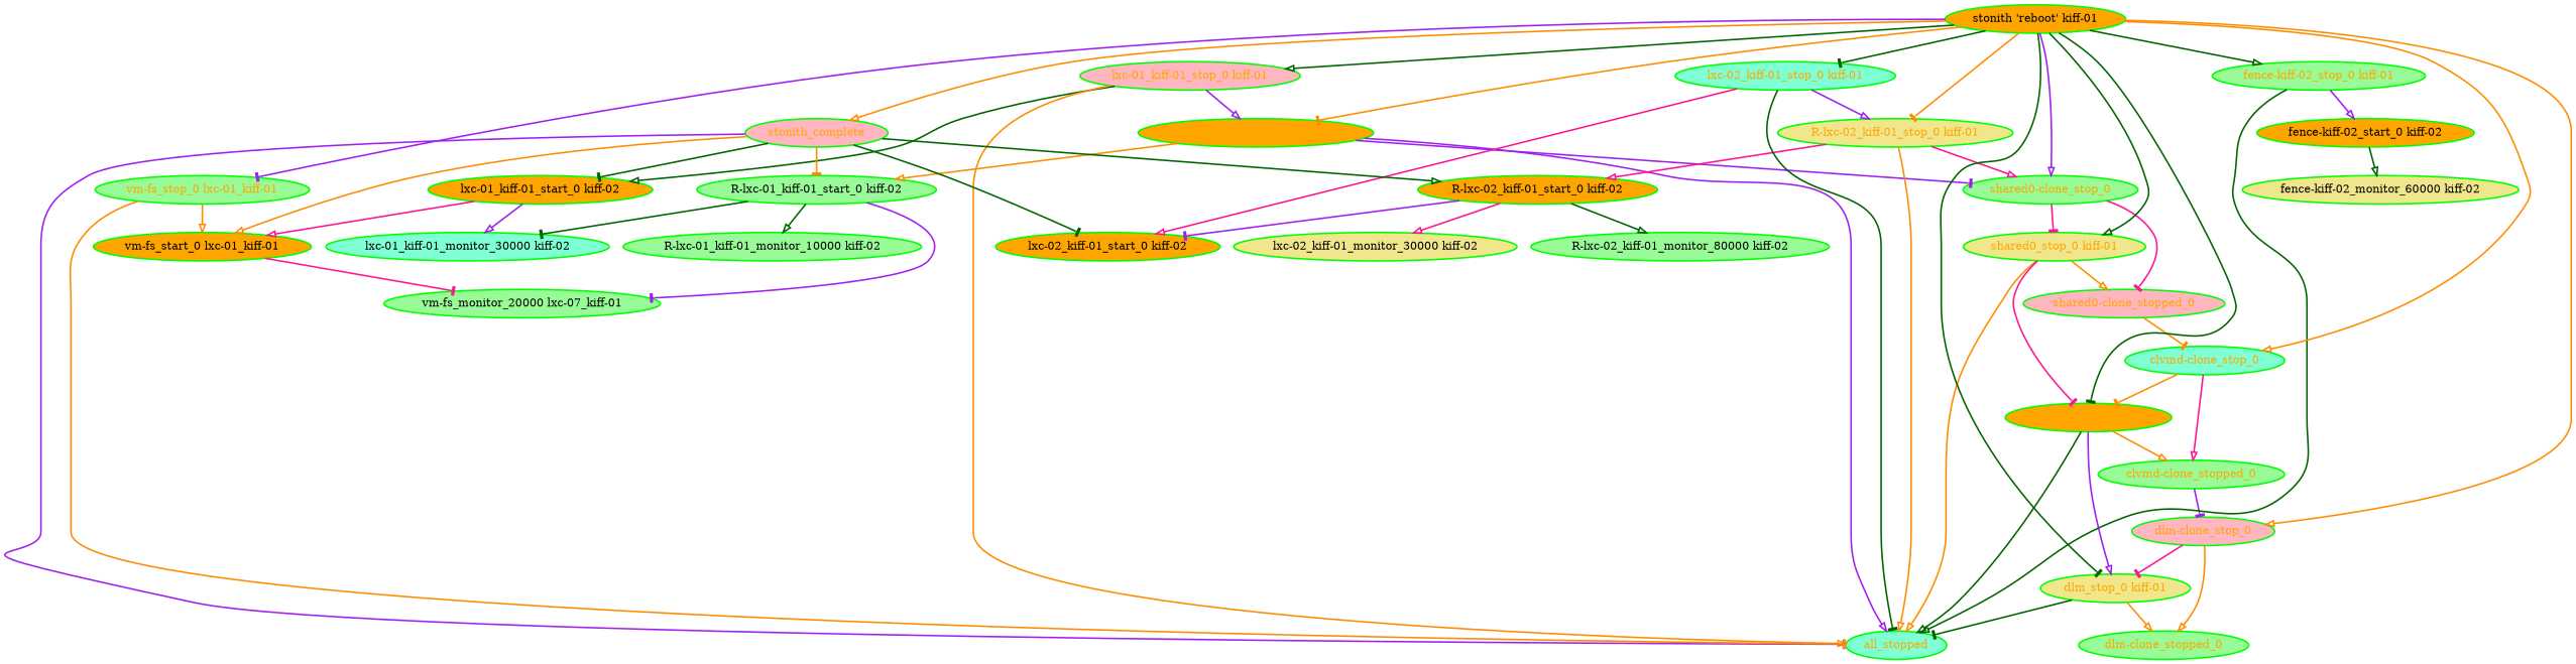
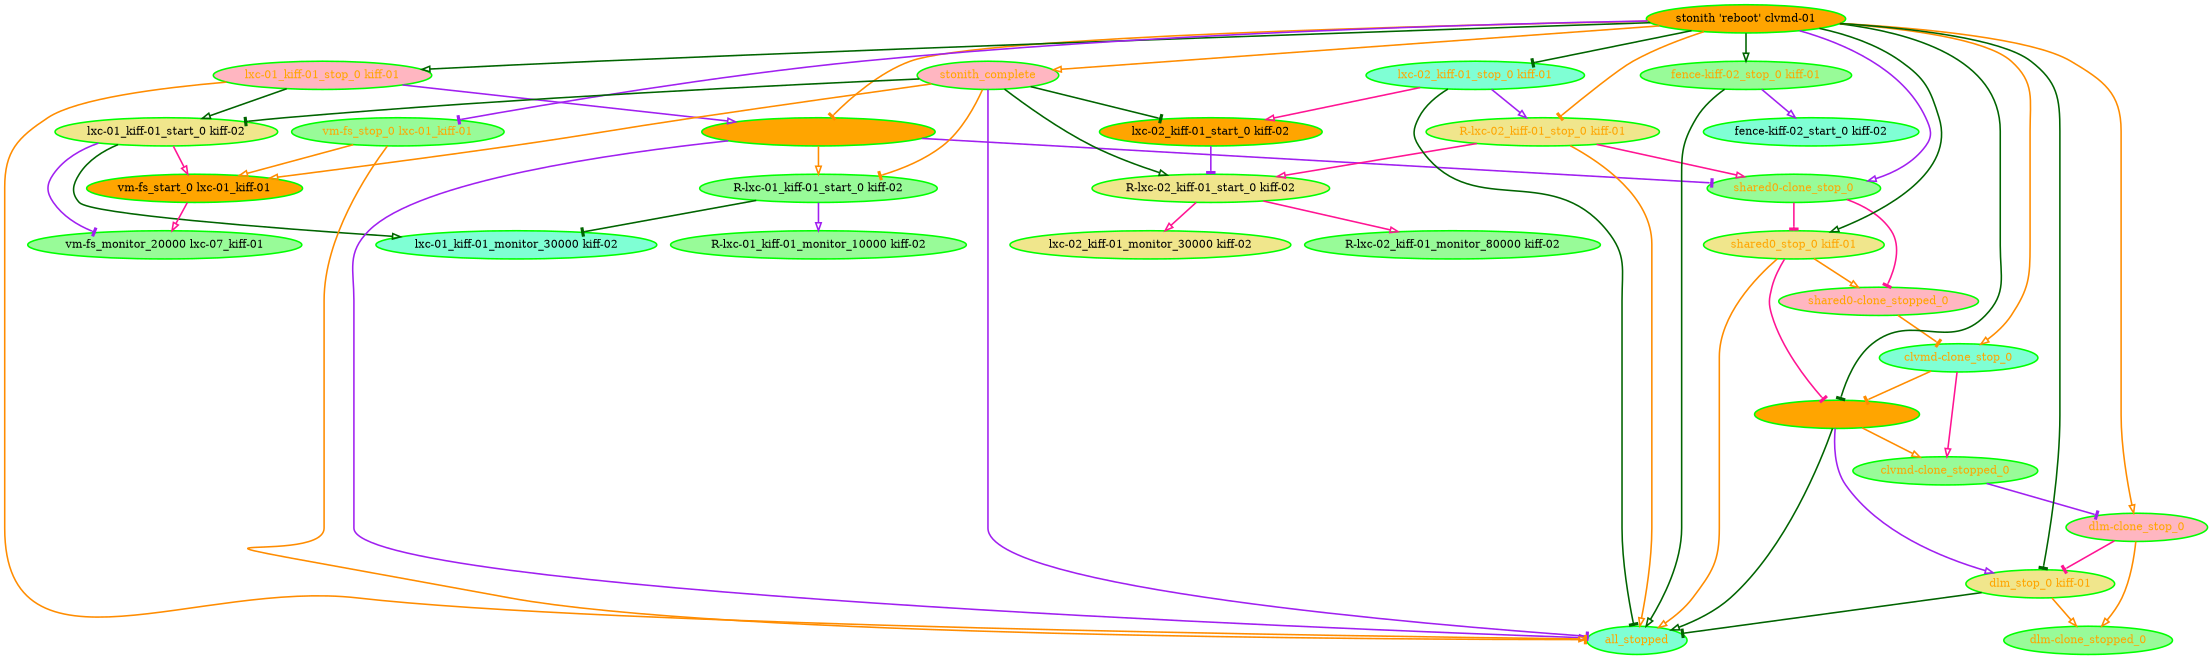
  digraph {
    node [color=green fillcolor=palegreen fontcolor=orange style="bold,filled"]
    edge [arrowhead=onormal color=darkorange style=bold]
    "R-lxc-01_kiff-01_monitor_10000 kiff-02" [fontcolor=black]
    "R-lxc-01_kiff-01_start_0 kiff-02" [fontcolor=black]
    "lxc-01_kiff-01_monitor_30000 kiff-02" [fillcolor=aquamarine fontcolor=black]
-   "lxc-01_kiff-01_start_0 kiff-02" [fillcolor=orange fontcolor=black]
+   "lxc-01_kiff-01_start_0 kiff-02" [fillcolor=khaki fontcolor=black]
    n5 [fontcolor=black label="vm-fs_monitor_20000 lxc-07_kiff-01"]
    "vm-fs_start_0 lxc-01_kiff-01" [fillcolor=orange fontcolor=black]
    "R-lxc-01_kiff-01_stop_0 kiff-01" [fillcolor=orange]
    all_stopped [fillcolor=aquamarine]
    "shared0-clone_stop_0"
    "shared0-clone_stopped_0" [fillcolor=lightpink]
    "shared0_stop_0 kiff-01" [fillcolor=khaki]
    "clvmd-clone_stop_0" [fillcolor=aquamarine]
    "clvmd_stop_0 kiff-01" [fillcolor=orange]
    n14 [fontcolor=black label="R-lxc-02_kiff-01_monitor_80000 kiff-02"]
-   "R-lxc-02_kiff-01_start_0 kiff-02" [fillcolor=orange fontcolor=black]
+   "R-lxc-02_kiff-01_start_0 kiff-02" [fillcolor=khaki fontcolor=black]
    "lxc-02_kiff-01_start_0 kiff-02" [fillcolor=orange fontcolor=black]
    "lxc-02_kiff-01_monitor_30000 kiff-02" [fillcolor=khaki fontcolor=black]
    "R-lxc-02_kiff-01_stop_0 kiff-01" [fillcolor=khaki]
    "clvmd-clone_stopped_0"
    "dlm-clone_stop_0" [fillcolor=lightpink]
    "dlm_stop_0 kiff-01" [fillcolor=khaki]
    "dlm-clone_stopped_0"
-   "fence-kiff-02_monitor_60000 kiff-02" [fillcolor=khaki fontcolor=black]
-   "fence-kiff-02_start_0 kiff-02" [fillcolor=orange fontcolor=black]
+   "fence-kiff-02_start_0 kiff-02" [fillcolor=aquamarine fontcolor=black]
    "fence-kiff-02_stop_0 kiff-01"
    "lxc-01_kiff-01_stop_0 kiff-01" [fillcolor=lightpink]
    "lxc-02_kiff-01_stop_0 kiff-01" [fillcolor=aquamarine]
-   "stonith 'reboot' kiff-01" [fillcolor=orange fontcolor=black]
+   "stonith 'reboot' kiff-01" [fillcolor=orange fontcolor=black label="stonith 'reboot' clvmd-01"]
    stonith_complete [fillcolor=lightpink]
    "vm-fs_stop_0 lxc-01_kiff-01"
-   "R-lxc-01_kiff-01_start_0 kiff-02" -> "R-lxc-01_kiff-01_monitor_10000 kiff-02" [color=darkgreen]
+   "R-lxc-01_kiff-01_start_0 kiff-02" -> "R-lxc-01_kiff-01_monitor_10000 kiff-02" [color=purple]
    "R-lxc-01_kiff-01_start_0 kiff-02" -> "lxc-01_kiff-01_monitor_30000 kiff-02" [arrowhead=tee color=darkgreen]
-   "lxc-01_kiff-01_start_0 kiff-02" -> "lxc-01_kiff-01_monitor_30000 kiff-02" [color=purple]
-   "R-lxc-01_kiff-01_start_0 kiff-02" -> n5 [arrowhead=tee color=purple]
+   "lxc-01_kiff-01_start_0 kiff-02" -> "lxc-01_kiff-01_monitor_30000 kiff-02" [color=darkgreen]
+   "lxc-01_kiff-01_start_0 kiff-02" -> n5 [arrowhead=tee color=purple]
    "lxc-01_kiff-01_start_0 kiff-02" -> "vm-fs_start_0 lxc-01_kiff-01" [color=deeppink]
-   "vm-fs_start_0 lxc-01_kiff-01" -> n5 [arrowhead=tee color=deeppink]
+   "vm-fs_start_0 lxc-01_kiff-01" -> n5 [color=deeppink]
    "R-lxc-01_kiff-01_stop_0 kiff-01" -> "R-lxc-01_kiff-01_start_0 kiff-02"
    "R-lxc-01_kiff-01_stop_0 kiff-01" -> all_stopped [color=purple]
    "R-lxc-01_kiff-01_stop_0 kiff-01" -> "shared0-clone_stop_0" [arrowhead=tee color=purple]
    "shared0-clone_stop_0" -> "shared0-clone_stopped_0" [arrowhead=tee color=deeppink]
    "shared0-clone_stop_0" -> "shared0_stop_0 kiff-01" [arrowhead=tee color=deeppink]
    "shared0-clone_stopped_0" -> "clvmd-clone_stop_0" [arrowhead=tee]
    "shared0_stop_0 kiff-01" -> all_stopped
    "shared0_stop_0 kiff-01" -> "shared0-clone_stopped_0"
    "shared0_stop_0 kiff-01" -> "clvmd_stop_0 kiff-01" [arrowhead=tee color=deeppink]
    "clvmd-clone_stop_0" -> "clvmd_stop_0 kiff-01" [arrowhead=tee]
    "clvmd-clone_stop_0" -> "clvmd-clone_stopped_0" [color=deeppink]
    "clvmd_stop_0 kiff-01" -> all_stopped [color=darkgreen]
    "clvmd_stop_0 kiff-01" -> "clvmd-clone_stopped_0"
    "clvmd_stop_0 kiff-01" -> "dlm_stop_0 kiff-01" [color=purple]
-   "R-lxc-02_kiff-01_start_0 kiff-02" -> n14 [color=darkgreen]
-   "R-lxc-02_kiff-01_start_0 kiff-02" -> "lxc-02_kiff-01_start_0 kiff-02" [arrowhead=tee color=purple]
+   "R-lxc-02_kiff-01_start_0 kiff-02" -> n14 [color=deeppink]
+   "lxc-02_kiff-01_start_0 kiff-02" -> "R-lxc-02_kiff-01_start_0 kiff-02" [arrowhead=tee color=purple]
    "R-lxc-02_kiff-01_start_0 kiff-02" -> "lxc-02_kiff-01_monitor_30000 kiff-02" [color=deeppink]
    "R-lxc-02_kiff-01_stop_0 kiff-01" -> all_stopped
    "R-lxc-02_kiff-01_stop_0 kiff-01" -> "shared0-clone_stop_0" [color=deeppink]
    "R-lxc-02_kiff-01_stop_0 kiff-01" -> "R-lxc-02_kiff-01_start_0 kiff-02" [color=deeppink]
    "clvmd-clone_stopped_0" -> "dlm-clone_stop_0" [arrowhead=tee color=purple]
    "dlm-clone_stop_0" -> "dlm_stop_0 kiff-01" [arrowhead=tee color=deeppink]
    "dlm-clone_stop_0" -> "dlm-clone_stopped_0"
    "dlm_stop_0 kiff-01" -> all_stopped [arrowhead=tee color=darkgreen]
    "dlm_stop_0 kiff-01" -> "dlm-clone_stopped_0"
-   "fence-kiff-02_start_0 kiff-02" -> "fence-kiff-02_monitor_60000 kiff-02" [color=darkgreen]
    "fence-kiff-02_stop_0 kiff-01" -> all_stopped [color=darkgreen]
    "fence-kiff-02_stop_0 kiff-01" -> "fence-kiff-02_start_0 kiff-02" [color=purple]
    "lxc-01_kiff-01_stop_0 kiff-01" -> "lxc-01_kiff-01_start_0 kiff-02" [color=darkgreen]
    "lxc-01_kiff-01_stop_0 kiff-01" -> "R-lxc-01_kiff-01_stop_0 kiff-01" [color=purple]
    "lxc-01_kiff-01_stop_0 kiff-01" -> all_stopped
    "lxc-02_kiff-01_stop_0 kiff-01" -> all_stopped [arrowhead=tee color=darkgreen]
    "lxc-02_kiff-01_stop_0 kiff-01" -> "lxc-02_kiff-01_start_0 kiff-02" [color=deeppink]
    "lxc-02_kiff-01_stop_0 kiff-01" -> "R-lxc-02_kiff-01_stop_0 kiff-01" [color=purple]
    "stonith 'reboot' kiff-01" -> "R-lxc-01_kiff-01_stop_0 kiff-01" [arrowhead=tee]
    "stonith 'reboot' kiff-01" -> "shared0-clone_stop_0" [color=purple]
    "stonith 'reboot' kiff-01" -> "shared0_stop_0 kiff-01" [color=darkgreen]
    "stonith 'reboot' kiff-01" -> "clvmd-clone_stop_0"
    "stonith 'reboot' kiff-01" -> "clvmd_stop_0 kiff-01" [arrowhead=tee color=darkgreen]
    "stonith 'reboot' kiff-01" -> "R-lxc-02_kiff-01_stop_0 kiff-01" [arrowhead=tee]
    "stonith 'reboot' kiff-01" -> "dlm-clone_stop_0"
    "stonith 'reboot' kiff-01" -> "dlm_stop_0 kiff-01" [arrowhead=tee color=darkgreen]
    "stonith 'reboot' kiff-01" -> "fence-kiff-02_stop_0 kiff-01" [color=darkgreen]
    "stonith 'reboot' kiff-01" -> "lxc-01_kiff-01_stop_0 kiff-01" [color=darkgreen]
    "stonith 'reboot' kiff-01" -> "lxc-02_kiff-01_stop_0 kiff-01" [arrowhead=tee color=darkgreen]
    "stonith 'reboot' kiff-01" -> stonith_complete
    "stonith 'reboot' kiff-01" -> "vm-fs_stop_0 lxc-01_kiff-01" [arrowhead=tee color=purple]
    stonith_complete -> "R-lxc-01_kiff-01_start_0 kiff-02" [arrowhead=tee]
    stonith_complete -> "lxc-01_kiff-01_start_0 kiff-02" [arrowhead=tee color=darkgreen]
    stonith_complete -> "vm-fs_start_0 lxc-01_kiff-01"
    stonith_complete -> all_stopped [arrowhead=tee color=purple]
    stonith_complete -> "R-lxc-02_kiff-01_start_0 kiff-02" [color=darkgreen]
    stonith_complete -> "lxc-02_kiff-01_start_0 kiff-02" [arrowhead=tee color=darkgreen]
    "vm-fs_stop_0 lxc-01_kiff-01" -> "vm-fs_start_0 lxc-01_kiff-01"
    "vm-fs_stop_0 lxc-01_kiff-01" -> all_stopped [arrowhead=tee]
  }
